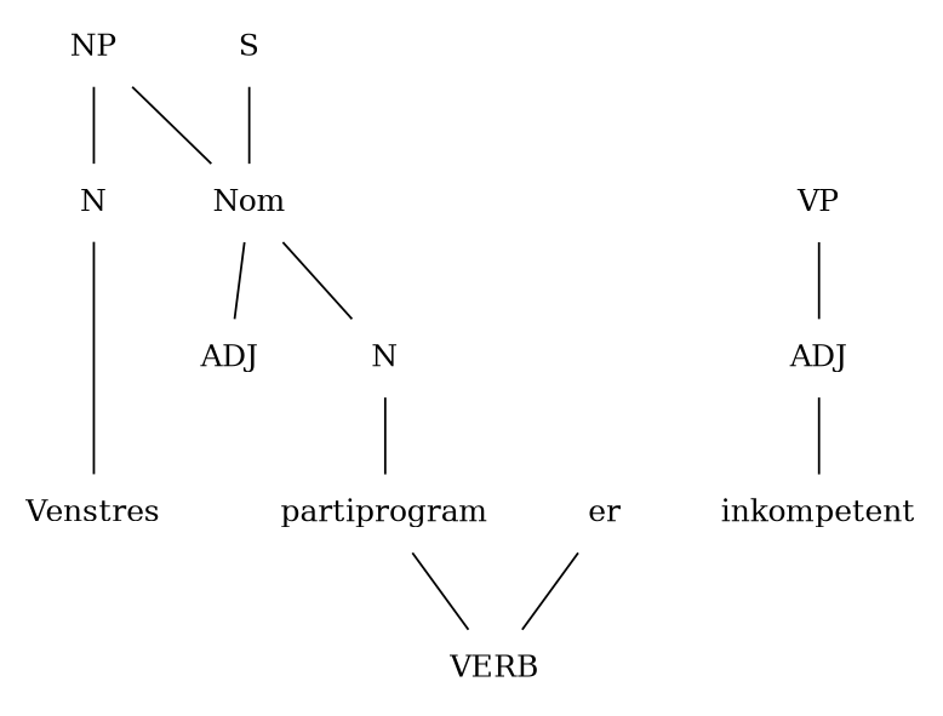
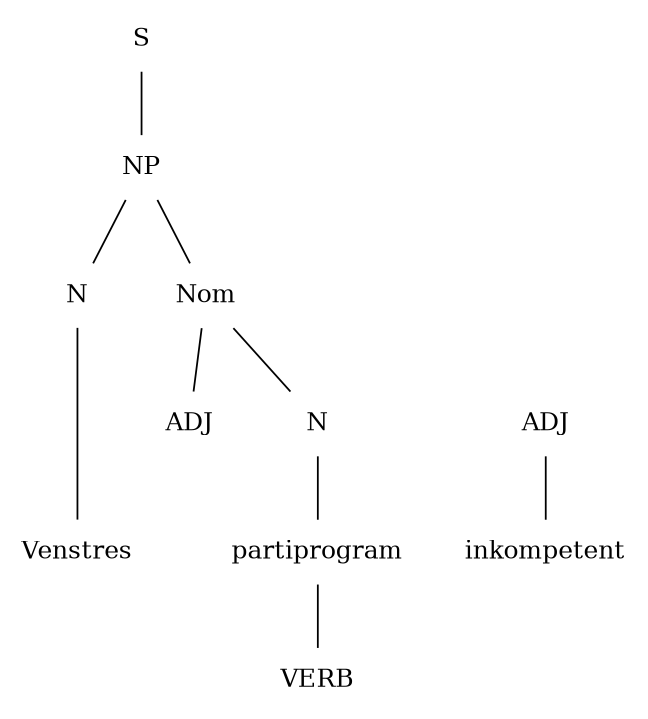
  graph {
    node [shape=none]
    n1 [label=Venstres]
-   n2 [label=er]
    n3 [label=inkompetent]
    n4 [label=partiprogram]
    VERB
    S
    NP
    N
    Nom
-   VP
    ADJ
    n12 [label=ADJ]
    n13 [label=N]
    subgraph sub_1 {
      rank=same
      n1
-     n2
      n3
      n4
    }
    n4 -- VERB
-   VERB -- n2
-   S -- Nom
+   S -- NP
    NP -- N
    NP -- Nom
    N -- n1
    Nom -- n12
    Nom -- n13
-   VP -- ADJ
    ADJ -- n3
    n13 -- n4
  }
